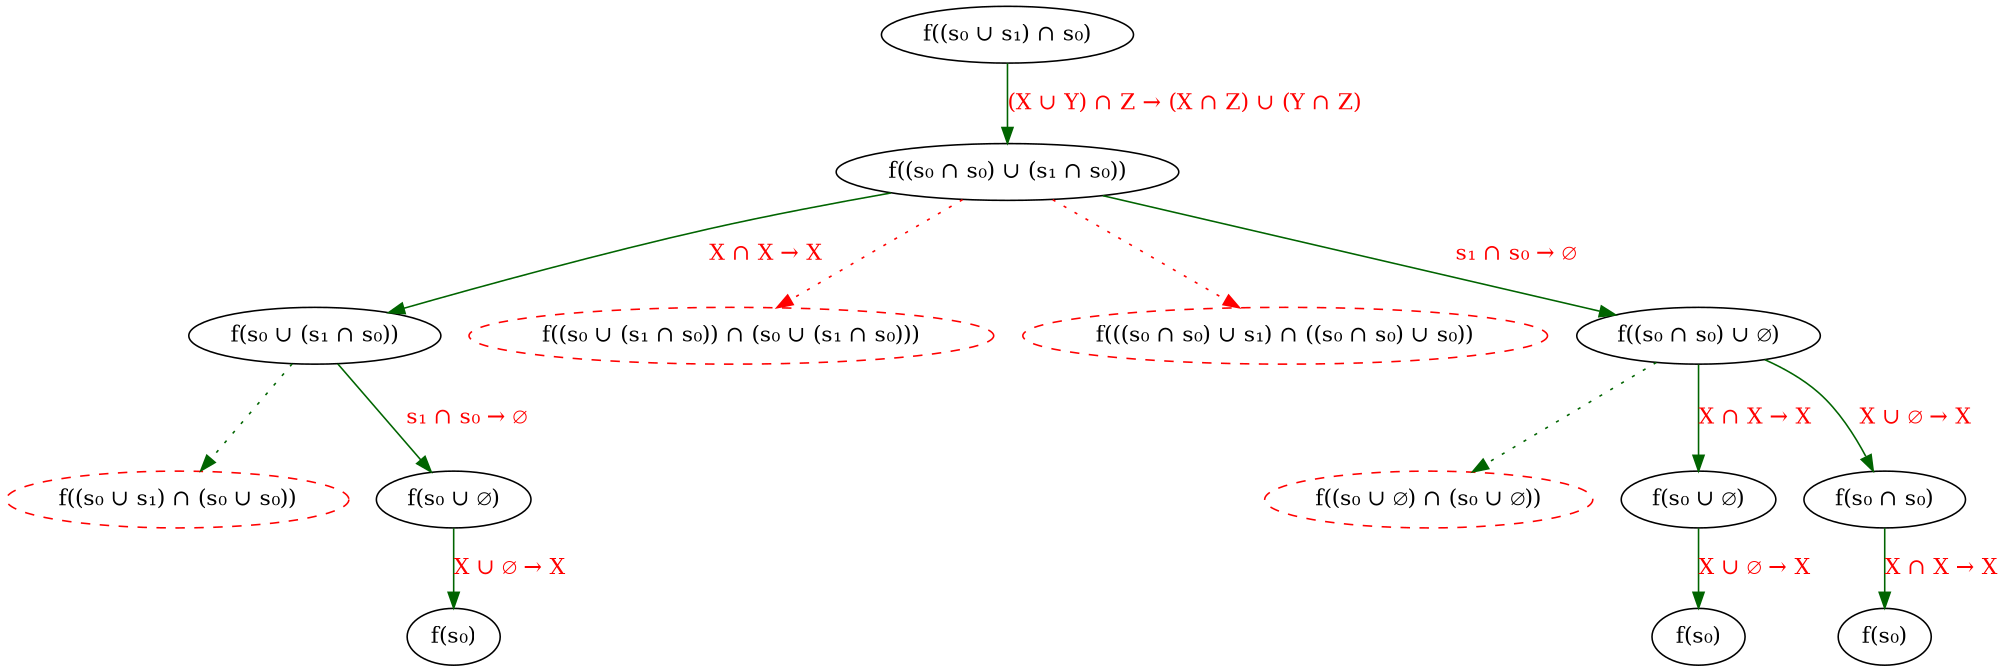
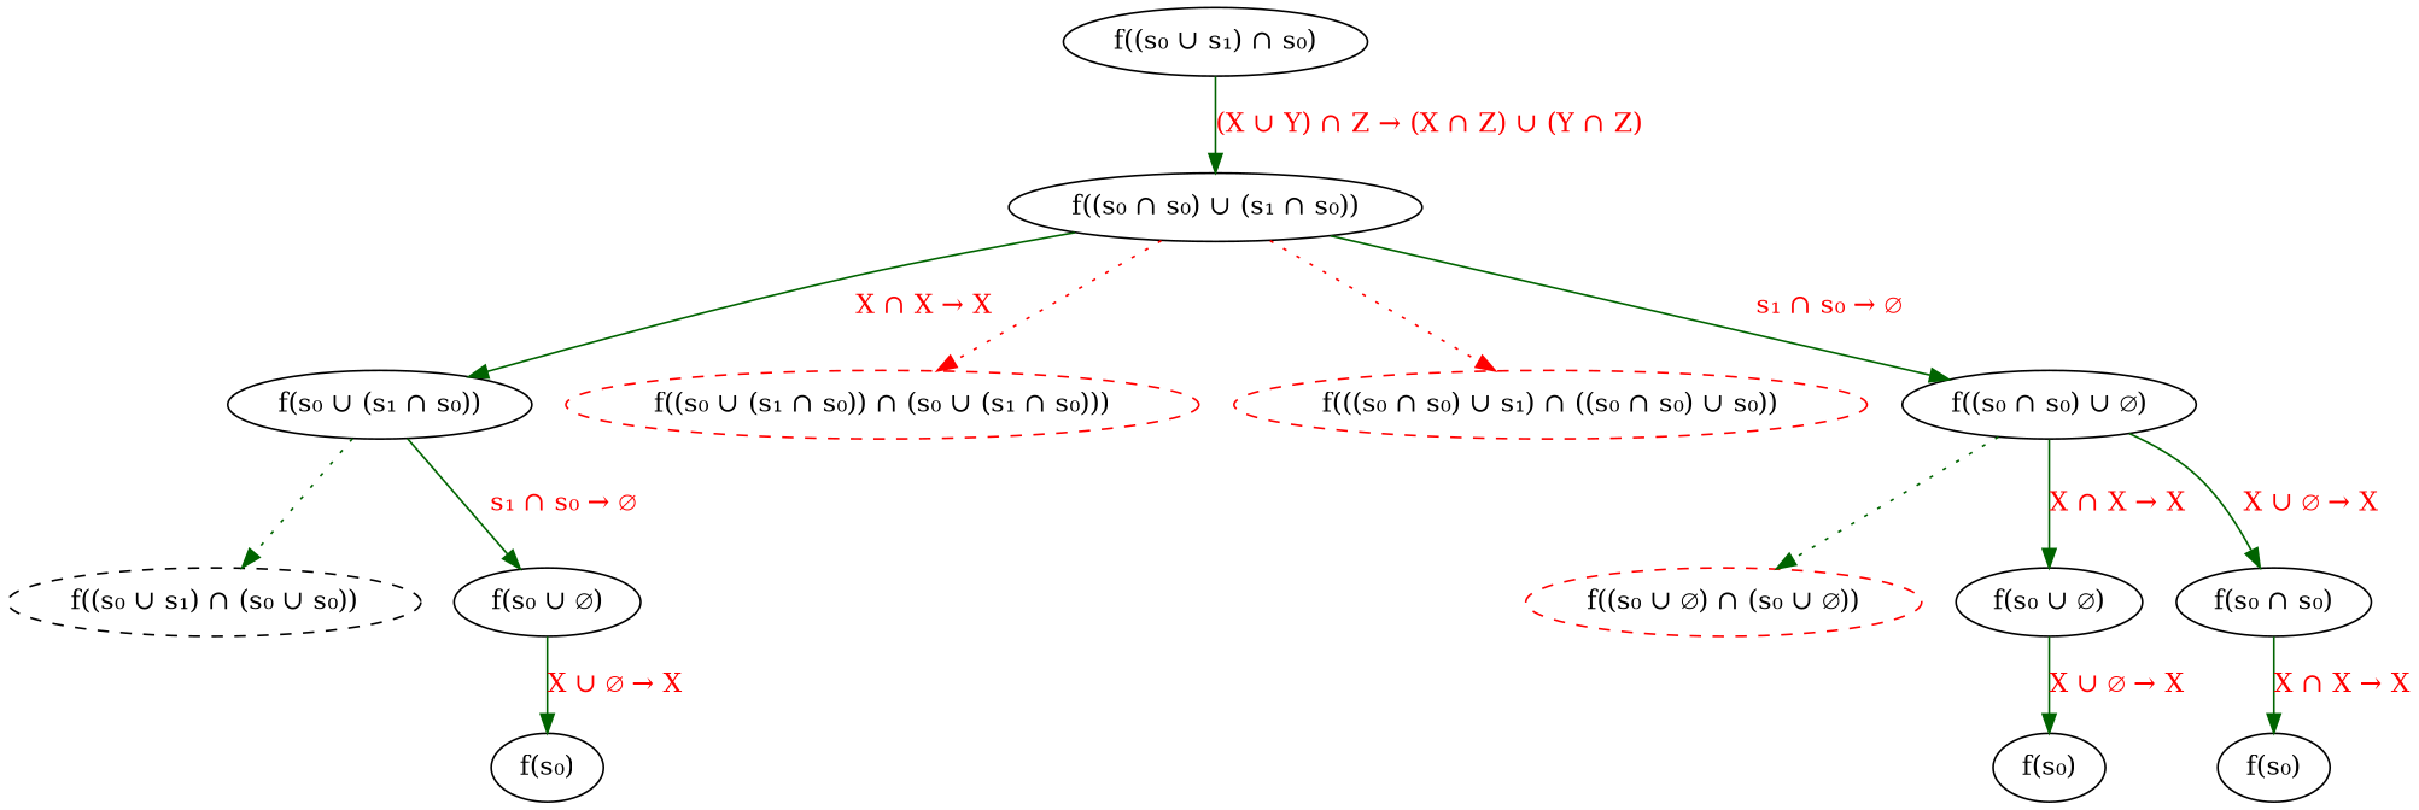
  digraph {
    node [color=black style=solid]
    edge [color=darkgreen style=solid]
    n1 [label="f((s₀ ∪ s₁) ∩ s₀)"]
    n2 [label="f((s₀ ∩ s₀) ∪ (s₁ ∩ s₀))"]
    n3 [label="f(s₀ ∪ (s₁ ∩ s₀))"]
    n4 [color=red label="f((s₀ ∪ (s₁ ∩ s₀)) ∩ (s₀ ∪ (s₁ ∩ s₀)))" style=dashed]
    n5 [color=red label="f(((s₀ ∩ s₀) ∪ s₁) ∩ ((s₀ ∩ s₀) ∪ s₀))" style=dashed]
    n6 [label="f((s₀ ∩ s₀) ∪ ∅)"]
    n7 [label="f(s₀)"]
-   n8 [color=red label="f((s₀ ∪ s₁) ∩ (s₀ ∪ s₀))" style=dashed]
+   n8 [label="f((s₀ ∪ s₁) ∩ (s₀ ∪ s₀))" style=dashed]
    n9 [label="f(s₀ ∪ ∅)"]
    n10 [label="f(s₀)"]
    n11 [label="f(s₀)"]
    n12 [color=red label="f((s₀ ∪ ∅) ∩ (s₀ ∪ ∅))" style=dashed]
    n13 [label="f(s₀ ∪ ∅)"]
    n14 [label="f(s₀ ∩ s₀)"]
    n1 -> n2 [label=<<font color ="red">(X ∪ Y) ∩ Z → (X ∩ Z) ∪ (Y ∩ Z)</font><br/>>]
    n2 -> n3 [label=<<font color ="red">X ∩ X → X</font><br/>>]
    n2 -> n4 [color=red label=<<br/> > style=dotted]
    n2 -> n5 [color=red label=<<br/> > style=dotted]
    n2 -> n6 [label=<<font color ="red">s₁ ∩ s₀ → ∅</font><br/>>]
    n3 -> n8 [label=<<br/> > style=dotted]
    n3 -> n9 [label=<<font color ="red">s₁ ∩ s₀ → ∅</font><br/>>]
    n6 -> n12 [label=<<br/> > style=dotted]
    n6 -> n13 [label=<<font color ="red">X ∩ X → X</font><br/>>]
    n6 -> n14 [label=<<font color ="red">X ∪ ∅ → X</font><br/>>]
    n9 -> n7 [label=<<font color ="red">X ∪ ∅ → X</font><br/>>]
    n13 -> n10 [label=<<font color ="red">X ∪ ∅ → X</font><br/>>]
    n14 -> n11 [label=<<font color ="red">X ∩ X → X</font><br/>>]
  }
